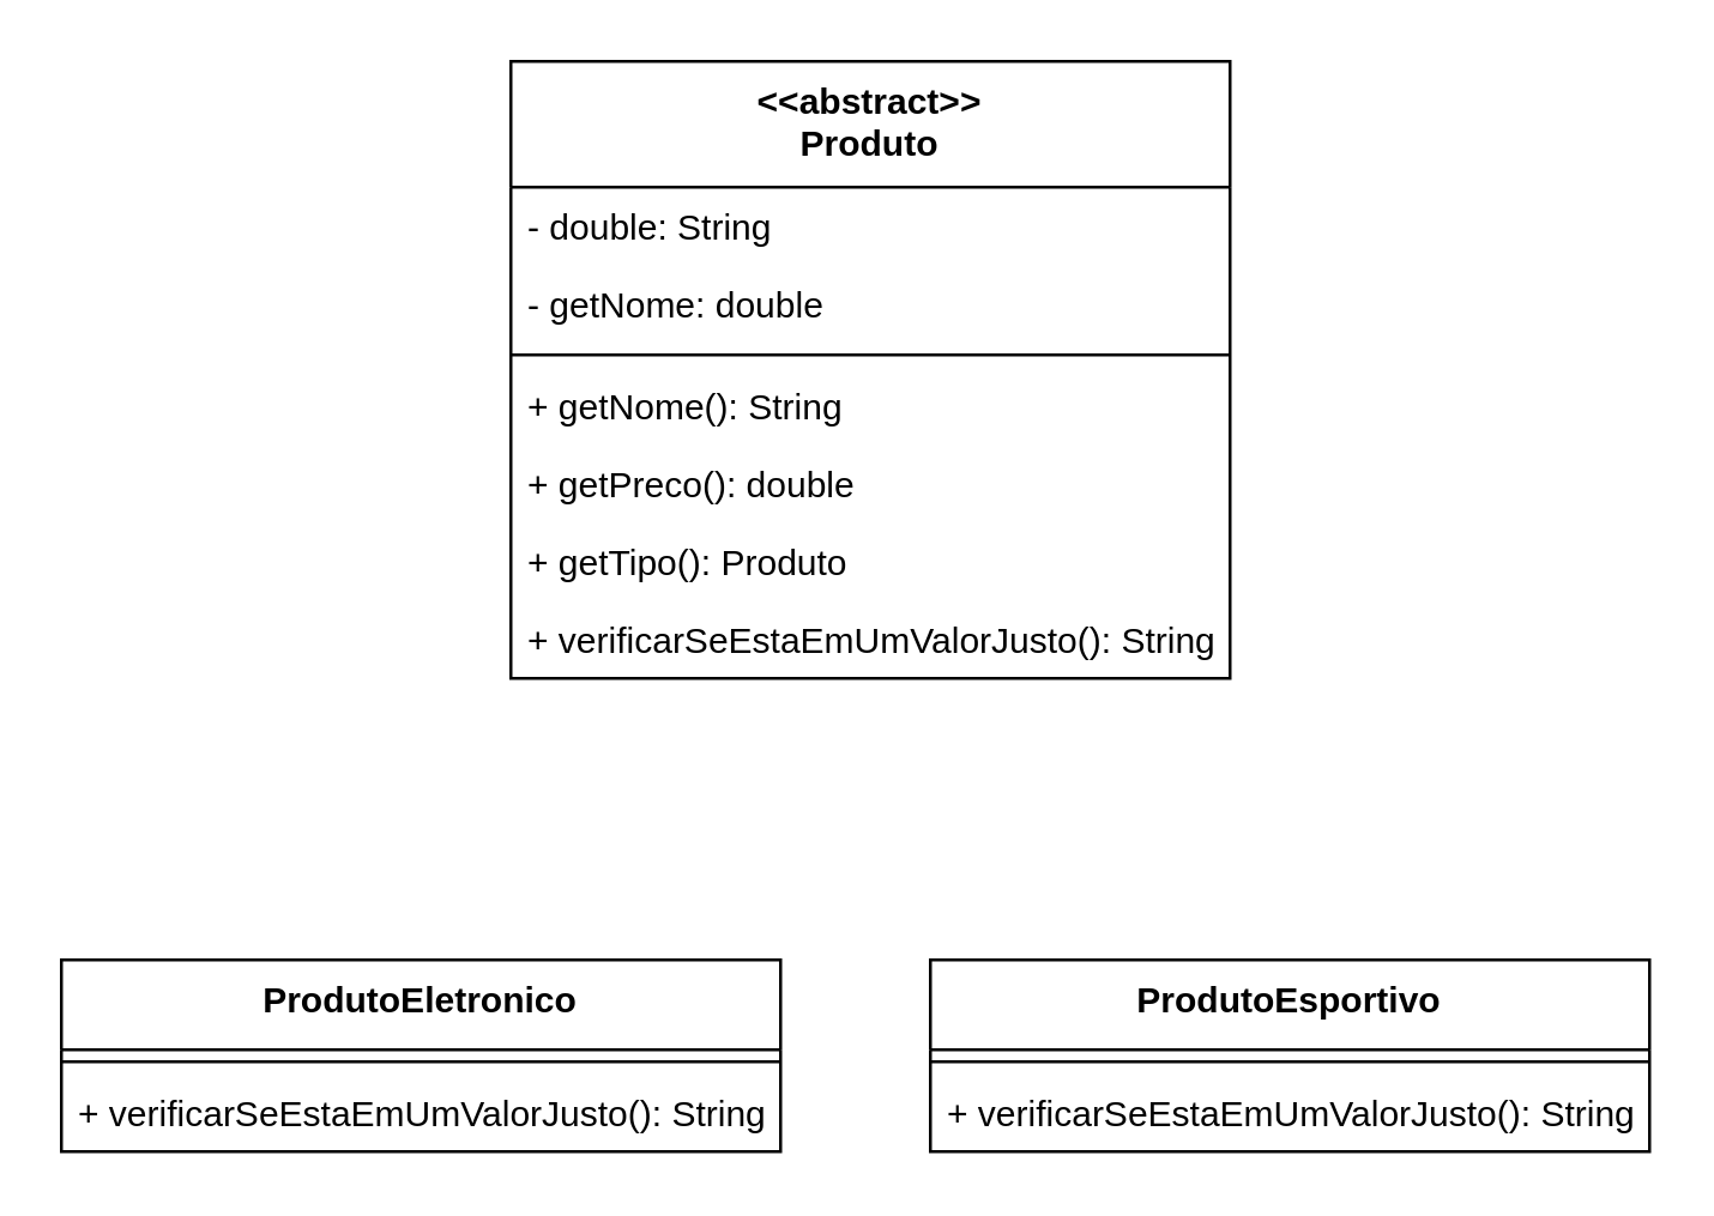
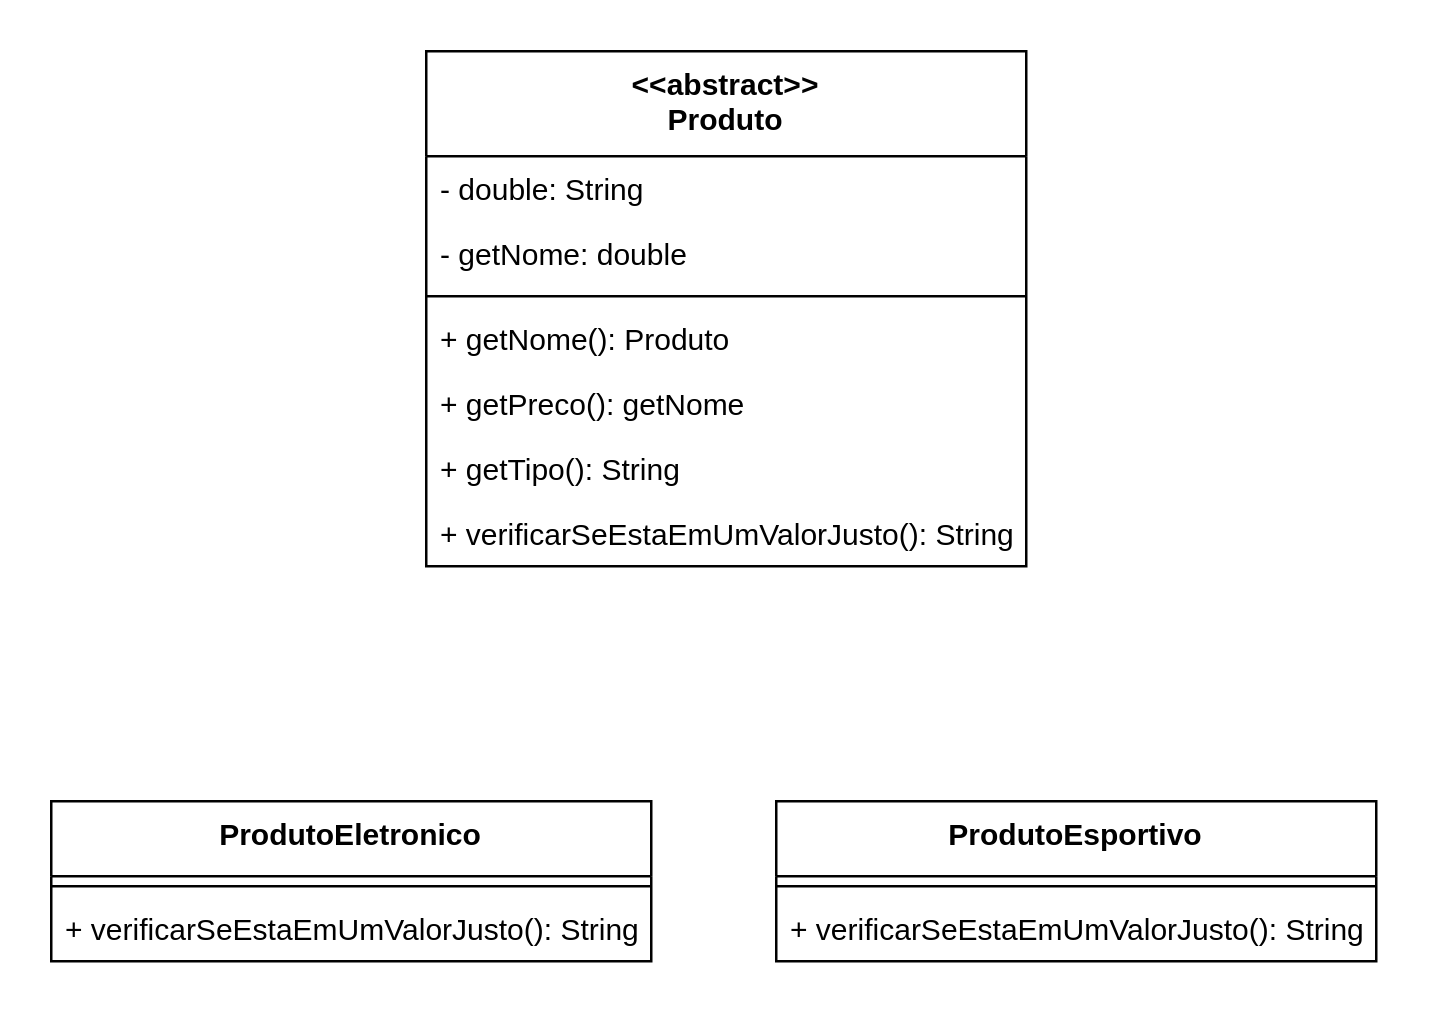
  <mxCell id="0" />
  <mxCell id="1" parent="0" />
  <mxCell id="2" value="ProdutoEletronico" style="swimlane;fontStyle=1;align=center;verticalAlign=top;childLayout=stackLayout;horizontal=1;startSize=30;horizontalStack=0;resizeParent=1;resizeParentMax=0;resizeLast=0;collapsible=0;marginBottom=0;whiteSpace=wrap;html=1;" parent="1" vertex="1"><mxGeometry x="20" y="320" width="240" height="64" as="geometry" /></mxCell>
  <mxCell id="3" value="" style="line;strokeWidth=1;fillColor=none;align=left;verticalAlign=middle;spacingTop=-1;spacingLeft=3;spacingRight=3;rotatable=0;labelPosition=right;points=[];portConstraint=eastwest;strokeColor=inherit;" parent="2" vertex="1"><mxGeometry y="30" width="240" height="8" as="geometry" /></mxCell>
  <mxCell id="4" value="+ verificarSeEstaEmUmValorJusto(): String" style="text;strokeColor=none;fillColor=none;align=left;verticalAlign=top;spacingLeft=4;spacingRight=4;overflow=hidden;rotatable=0;points=[[0,0.5],[1,0.5]];portConstraint=eastwest;whiteSpace=wrap;html=1;" parent="2" vertex="1"><mxGeometry y="38" width="240" height="26" as="geometry" /></mxCell>
  <mxCell id="5" value="&amp;lt;&amp;lt;abstract&amp;gt;&amp;gt;&lt;br&gt;Produto" style="swimlane;fontStyle=1;align=center;verticalAlign=top;childLayout=stackLayout;horizontal=1;startSize=42;horizontalStack=0;resizeParent=1;resizeParentMax=0;resizeLast=0;collapsible=0;marginBottom=0;whiteSpace=wrap;html=1;" parent="1" vertex="1"><mxGeometry x="170" y="20" width="240" height="206" as="geometry" /></mxCell>
  <mxCell id="6" value="- double: String" style="text;strokeColor=none;fillColor=none;align=left;verticalAlign=top;spacingLeft=4;spacingRight=4;overflow=hidden;rotatable=0;points=[[0,0.5],[1,0.5]];portConstraint=eastwest;whiteSpace=wrap;html=1;" parent="5" vertex="1"><mxGeometry y="42" width="240" height="26" as="geometry" /></mxCell>
  <mxCell id="7" value="- getNome: double" style="text;strokeColor=none;fillColor=none;align=left;verticalAlign=top;spacingLeft=4;spacingRight=4;overflow=hidden;rotatable=0;points=[[0,0.5],[1,0.5]];portConstraint=eastwest;whiteSpace=wrap;html=1;" parent="5" vertex="1"><mxGeometry y="68" width="240" height="26" as="geometry" /></mxCell>
  <mxCell id="8" value="" style="line;strokeWidth=1;fillColor=none;align=left;verticalAlign=middle;spacingTop=-1;spacingLeft=3;spacingRight=3;rotatable=0;labelPosition=right;points=[];portConstraint=eastwest;strokeColor=inherit;" parent="5" vertex="1"><mxGeometry y="94" width="240" height="8" as="geometry" /></mxCell>
- <mxCell id="9" value="+ getNome(): String" style="text;strokeColor=none;fillColor=none;align=left;verticalAlign=top;spacingLeft=4;spacingRight=4;overflow=hidden;rotatable=0;points=[[0,0.5],[1,0.5]];portConstraint=eastwest;whiteSpace=wrap;html=1;" parent="5" vertex="1"><mxGeometry y="102" width="240" height="26" as="geometry" /></mxCell>
- <mxCell id="10" value="+ getPreco(): double" style="text;strokeColor=none;fillColor=none;align=left;verticalAlign=top;spacingLeft=4;spacingRight=4;overflow=hidden;rotatable=0;points=[[0,0.5],[1,0.5]];portConstraint=eastwest;whiteSpace=wrap;html=1;" parent="5" vertex="1"><mxGeometry y="128" width="240" height="26" as="geometry" /></mxCell>
- <mxCell id="11" value="+ getTipo(): Produto" style="text;strokeColor=none;fillColor=none;align=left;verticalAlign=top;spacingLeft=4;spacingRight=4;overflow=hidden;rotatable=0;points=[[0,0.5],[1,0.5]];portConstraint=eastwest;whiteSpace=wrap;html=1;" vertex="1" parent="5"><mxGeometry y="154" width="240" height="26" as="geometry" /></mxCell>
+ <mxCell id="9" value="+ getNome(): Produto" style="text;strokeColor=none;fillColor=none;align=left;verticalAlign=top;spacingLeft=4;spacingRight=4;overflow=hidden;rotatable=0;points=[[0,0.5],[1,0.5]];portConstraint=eastwest;whiteSpace=wrap;html=1;" parent="5" vertex="1"><mxGeometry y="102" width="240" height="26" as="geometry" /></mxCell>
+ <mxCell id="10" value="+ getPreco(): getNome" style="text;strokeColor=none;fillColor=none;align=left;verticalAlign=top;spacingLeft=4;spacingRight=4;overflow=hidden;rotatable=0;points=[[0,0.5],[1,0.5]];portConstraint=eastwest;whiteSpace=wrap;html=1;" parent="5" vertex="1"><mxGeometry y="128" width="240" height="26" as="geometry" /></mxCell>
+ <mxCell id="11" value="+ getTipo(): String" style="text;strokeColor=none;fillColor=none;align=left;verticalAlign=top;spacingLeft=4;spacingRight=4;overflow=hidden;rotatable=0;points=[[0,0.5],[1,0.5]];portConstraint=eastwest;whiteSpace=wrap;html=1;" vertex="1" parent="5"><mxGeometry y="154" width="240" height="26" as="geometry" /></mxCell>
  <mxCell id="12" value="+ verificarSeEstaEmUmValorJusto(): String" style="text;strokeColor=none;fillColor=none;align=left;verticalAlign=top;spacingLeft=4;spacingRight=4;overflow=hidden;rotatable=0;points=[[0,0.5],[1,0.5]];portConstraint=eastwest;whiteSpace=wrap;html=1;" parent="5" vertex="1"><mxGeometry y="180" width="240" height="26" as="geometry" /></mxCell>
  <mxCell id="13" value="ProdutoEsportivo" style="swimlane;fontStyle=1;align=center;verticalAlign=top;childLayout=stackLayout;horizontal=1;startSize=30;horizontalStack=0;resizeParent=1;resizeParentMax=0;resizeLast=0;collapsible=0;marginBottom=0;whiteSpace=wrap;html=1;" parent="1" vertex="1"><mxGeometry x="310" y="320" width="240" height="64" as="geometry" /></mxCell>
  <mxCell id="14" value="" style="line;strokeWidth=1;fillColor=none;align=left;verticalAlign=middle;spacingTop=-1;spacingLeft=3;spacingRight=3;rotatable=0;labelPosition=right;points=[];portConstraint=eastwest;strokeColor=inherit;" parent="13" vertex="1"><mxGeometry y="30" width="240" height="8" as="geometry" /></mxCell>
  <mxCell id="15" value="+ verificarSeEstaEmUmValorJusto(): String" style="text;strokeColor=none;fillColor=none;align=left;verticalAlign=top;spacingLeft=4;spacingRight=4;overflow=hidden;rotatable=0;points=[[0,0.5],[1,0.5]];portConstraint=eastwest;whiteSpace=wrap;html=1;" parent="13" vertex="1"><mxGeometry y="38" width="240" height="26" as="geometry" /></mxCell>
